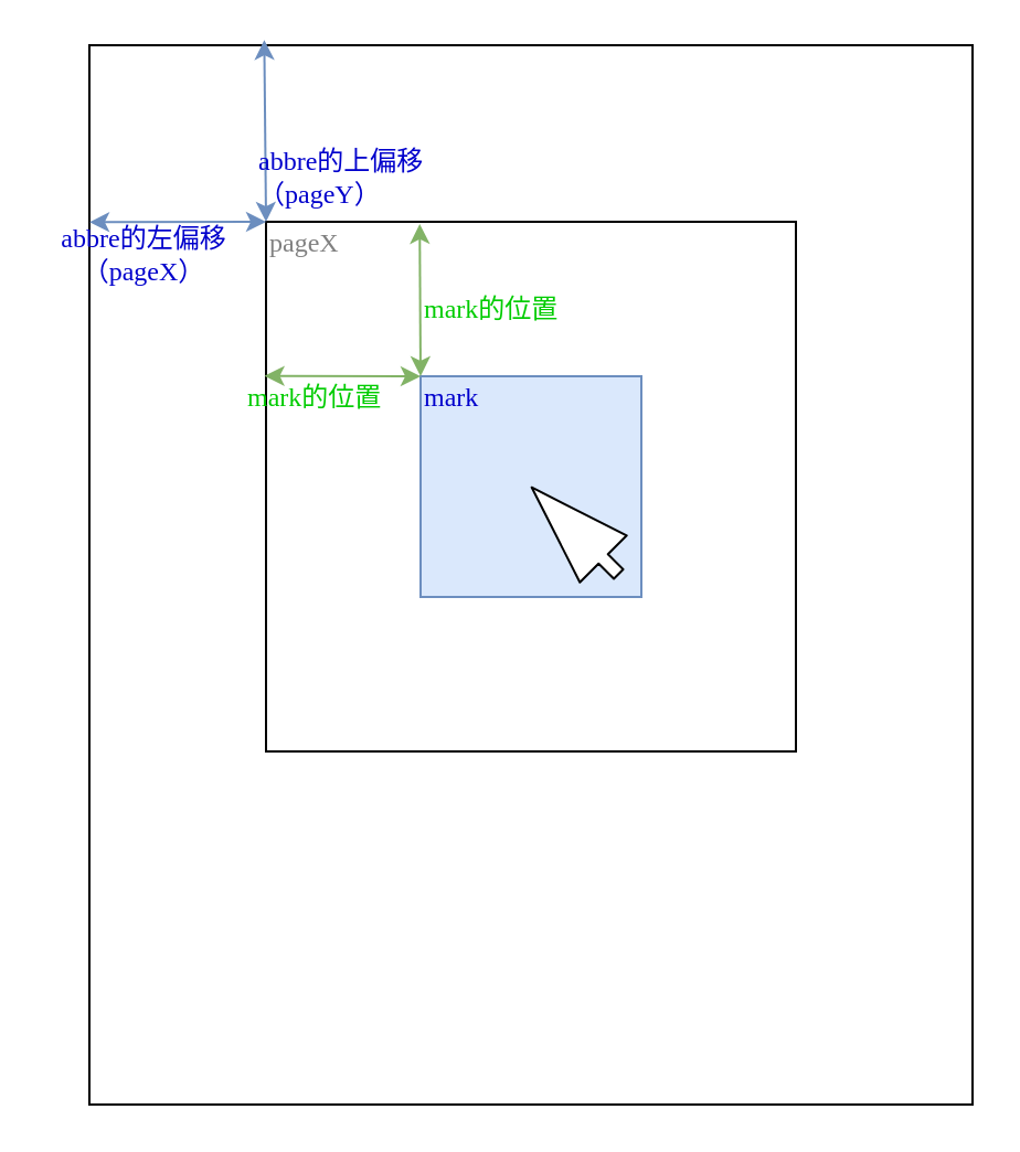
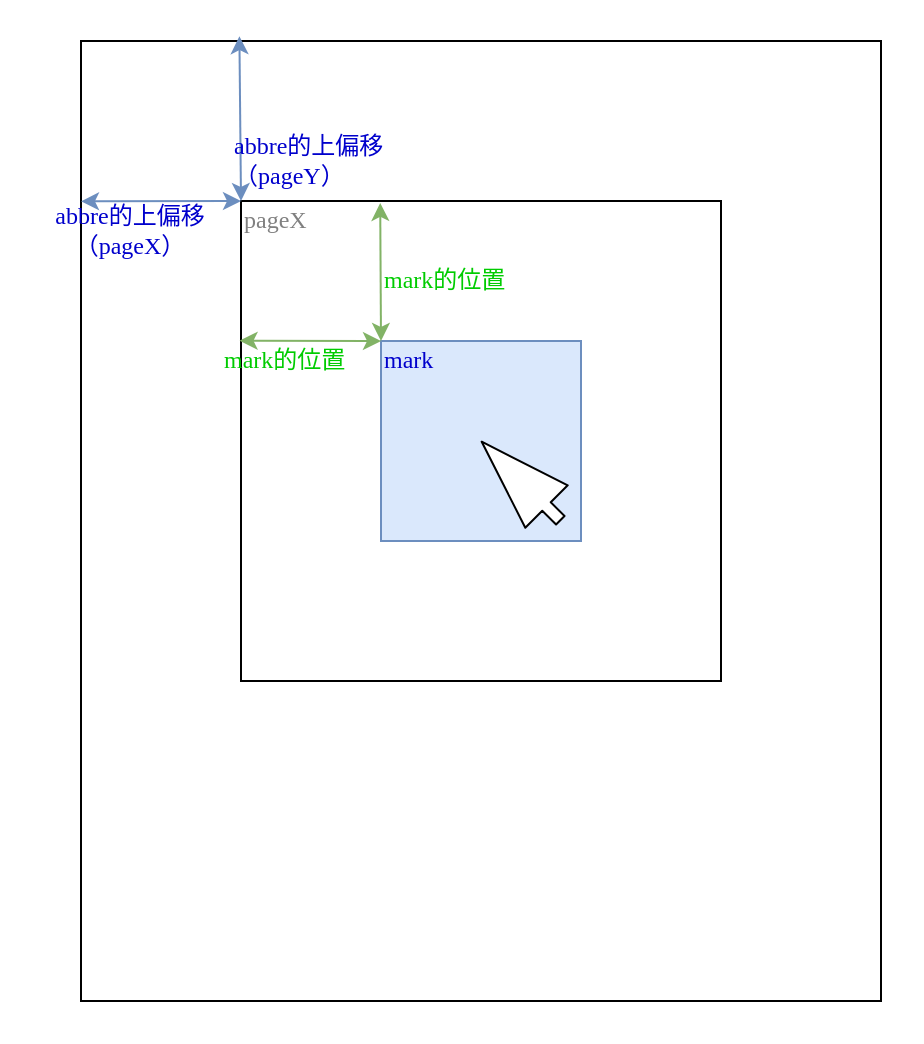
  <mxCell id="0" />
  <mxCell id="1" parent="0" />
  <mxCell id="2" value="" style="rounded=0;whiteSpace=wrap;html=1;fillColor=none;fontFamily=Lucida Console;" parent="1" vertex="1"><mxGeometry x="40" y="20" width="400" height="480" as="geometry" /></mxCell>
  <mxCell id="3" value="" style="rounded=0;whiteSpace=wrap;html=1;fontFamily=Lucida Console;" parent="1" vertex="1"><mxGeometry x="120" y="100" width="240" height="240" as="geometry" /></mxCell>
  <mxCell id="4" value="" style="rounded=0;whiteSpace=wrap;html=1;fillColor=#dae8fc;strokeColor=#6c8ebf;fontFamily=Lucida Console;" parent="1" vertex="1"><mxGeometry x="190" y="170" width="100" height="100" as="geometry" /></mxCell>
  <mxCell id="5" value="mark" style="text;html=1;strokeColor=none;fillColor=none;align=left;verticalAlign=middle;whiteSpace=wrap;rounded=0;fontColor=#0000CC;fontFamily=Lucida Console;" parent="1" vertex="1"><mxGeometry x="190" y="170" width="40" height="20" as="geometry" /></mxCell>
  <mxCell id="6" value="pageX" style="text;html=1;strokeColor=none;fillColor=none;align=left;verticalAlign=middle;whiteSpace=wrap;rounded=0;fontColor=#808080;fontFamily=Lucida Console;" parent="1" vertex="1"><mxGeometry x="120" y="100" width="40" height="20" as="geometry" /></mxCell>
  <mxCell id="7" value="" style="endArrow=classic;startArrow=classic;html=1;exitX=0;exitY=0;exitDx=0;exitDy=0;entryX=0.29;entryY=0.004;entryDx=0;entryDy=0;entryPerimeter=0;fillColor=#d5e8d4;strokeColor=#82b366;" edge="1" parent="1" source="5" target="3"><mxGeometry width="50" height="50" relative="1" as="geometry"><mxPoint x="240" y="220" as="sourcePoint" /><mxPoint x="194" y="100" as="targetPoint" /></mxGeometry></mxCell>
  <mxCell id="8" value="" style="shape=flexArrow;endArrow=classic;html=1;endWidth=23;endSize=14.94;width=6;fillColor=#ffffff;fontFamily=Lucida Console;shadow=0;" parent="1" edge="1"><mxGeometry width="50" height="50" relative="1" as="geometry"><mxPoint x="280" y="260" as="sourcePoint" /><mxPoint x="240" y="220" as="targetPoint" /></mxGeometry></mxCell>
  <mxCell id="9" value="" style="endArrow=classic;startArrow=classic;html=1;entryX=0;entryY=0;entryDx=0;entryDy=0;exitX=-0.003;exitY=0.291;exitDx=0;exitDy=0;exitPerimeter=0;fillColor=#d5e8d4;strokeColor=#82b366;" edge="1" parent="1" source="3" target="5"><mxGeometry width="50" height="50" relative="1" as="geometry"><mxPoint x="270" y="270" as="sourcePoint" /><mxPoint x="320" y="220" as="targetPoint" /></mxGeometry></mxCell>
  <mxCell id="10" value="" style="endArrow=classic;startArrow=classic;html=1;entryX=0;entryY=0;entryDx=0;entryDy=0;exitX=0.198;exitY=-0.005;exitDx=0;exitDy=0;exitPerimeter=0;fillColor=#dae8fc;strokeColor=#6c8ebf;" edge="1" parent="1" source="2" target="6"><mxGeometry width="50" height="50" relative="1" as="geometry"><mxPoint x="270" y="270" as="sourcePoint" /><mxPoint x="320" y="220" as="targetPoint" /></mxGeometry></mxCell>
  <mxCell id="11" value="" style="endArrow=classic;startArrow=classic;html=1;exitX=0;exitY=0;exitDx=0;exitDy=0;entryX=0;entryY=0.167;entryDx=0;entryDy=0;entryPerimeter=0;fillColor=#dae8fc;strokeColor=#6c8ebf;" edge="1" parent="1" source="6" target="2"><mxGeometry width="50" height="50" relative="1" as="geometry"><mxPoint x="270" y="270" as="sourcePoint" /><mxPoint x="320" y="220" as="targetPoint" /></mxGeometry></mxCell>
  <mxCell id="12" value="abbre的上偏移&lt;br&gt;（pageY）" style="text;html=1;strokeColor=none;fillColor=none;align=left;verticalAlign=middle;whiteSpace=wrap;rounded=0;fontColor=#0000CC;fontFamily=Lucida Console;" vertex="1" parent="1"><mxGeometry x="115" y="70" width="90" height="20" as="geometry" /></mxCell>
- <mxCell id="13" value="abbre的左偏移&lt;br&gt;（pageX）" style="text;html=1;strokeColor=none;fillColor=none;align=center;verticalAlign=middle;whiteSpace=wrap;rounded=0;fontColor=#0000CC;fontFamily=Lucida Console;" vertex="1" parent="1"><mxGeometry x="20" y="100" width="90" height="30" as="geometry" /></mxCell>
+ <mxCell id="13" value="abbre的上偏移&lt;br&gt;（pageX）" style="text;html=1;strokeColor=none;fillColor=none;align=center;verticalAlign=middle;whiteSpace=wrap;rounded=0;fontColor=#0000CC;fontFamily=Lucida Console;" vertex="1" parent="1"><mxGeometry x="20" y="100" width="90" height="30" as="geometry" /></mxCell>
  <mxCell id="14" value="mark的位置" style="text;html=1;strokeColor=none;fillColor=none;align=left;verticalAlign=middle;whiteSpace=wrap;rounded=0;fontFamily=Lucida Console;fontColor=#00CC00;" vertex="1" parent="1"><mxGeometry x="110" y="170" width="70" height="20" as="geometry" /></mxCell>
  <mxCell id="15" value="mark的位置" style="text;html=1;strokeColor=none;fillColor=none;align=left;verticalAlign=middle;whiteSpace=wrap;rounded=0;fontFamily=Lucida Console;fontColor=#00CC00;" vertex="1" parent="1"><mxGeometry x="190" y="130" width="70" height="20" as="geometry" /></mxCell>
